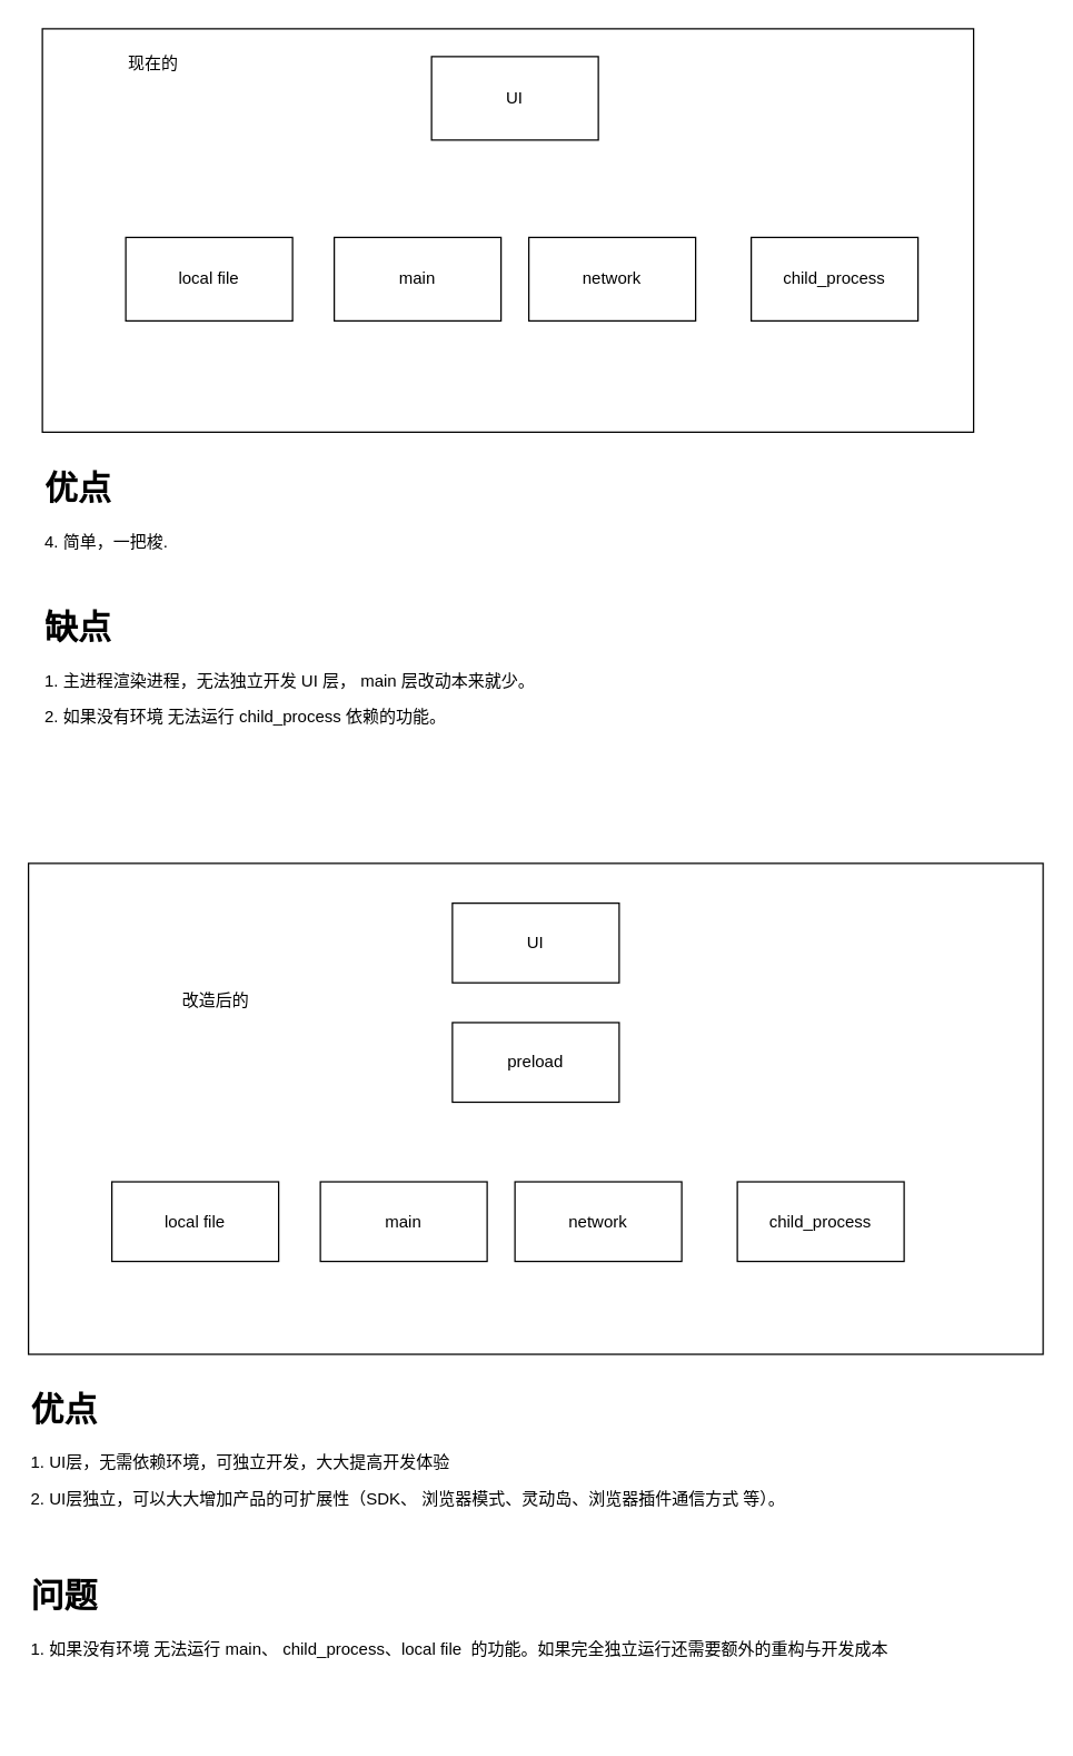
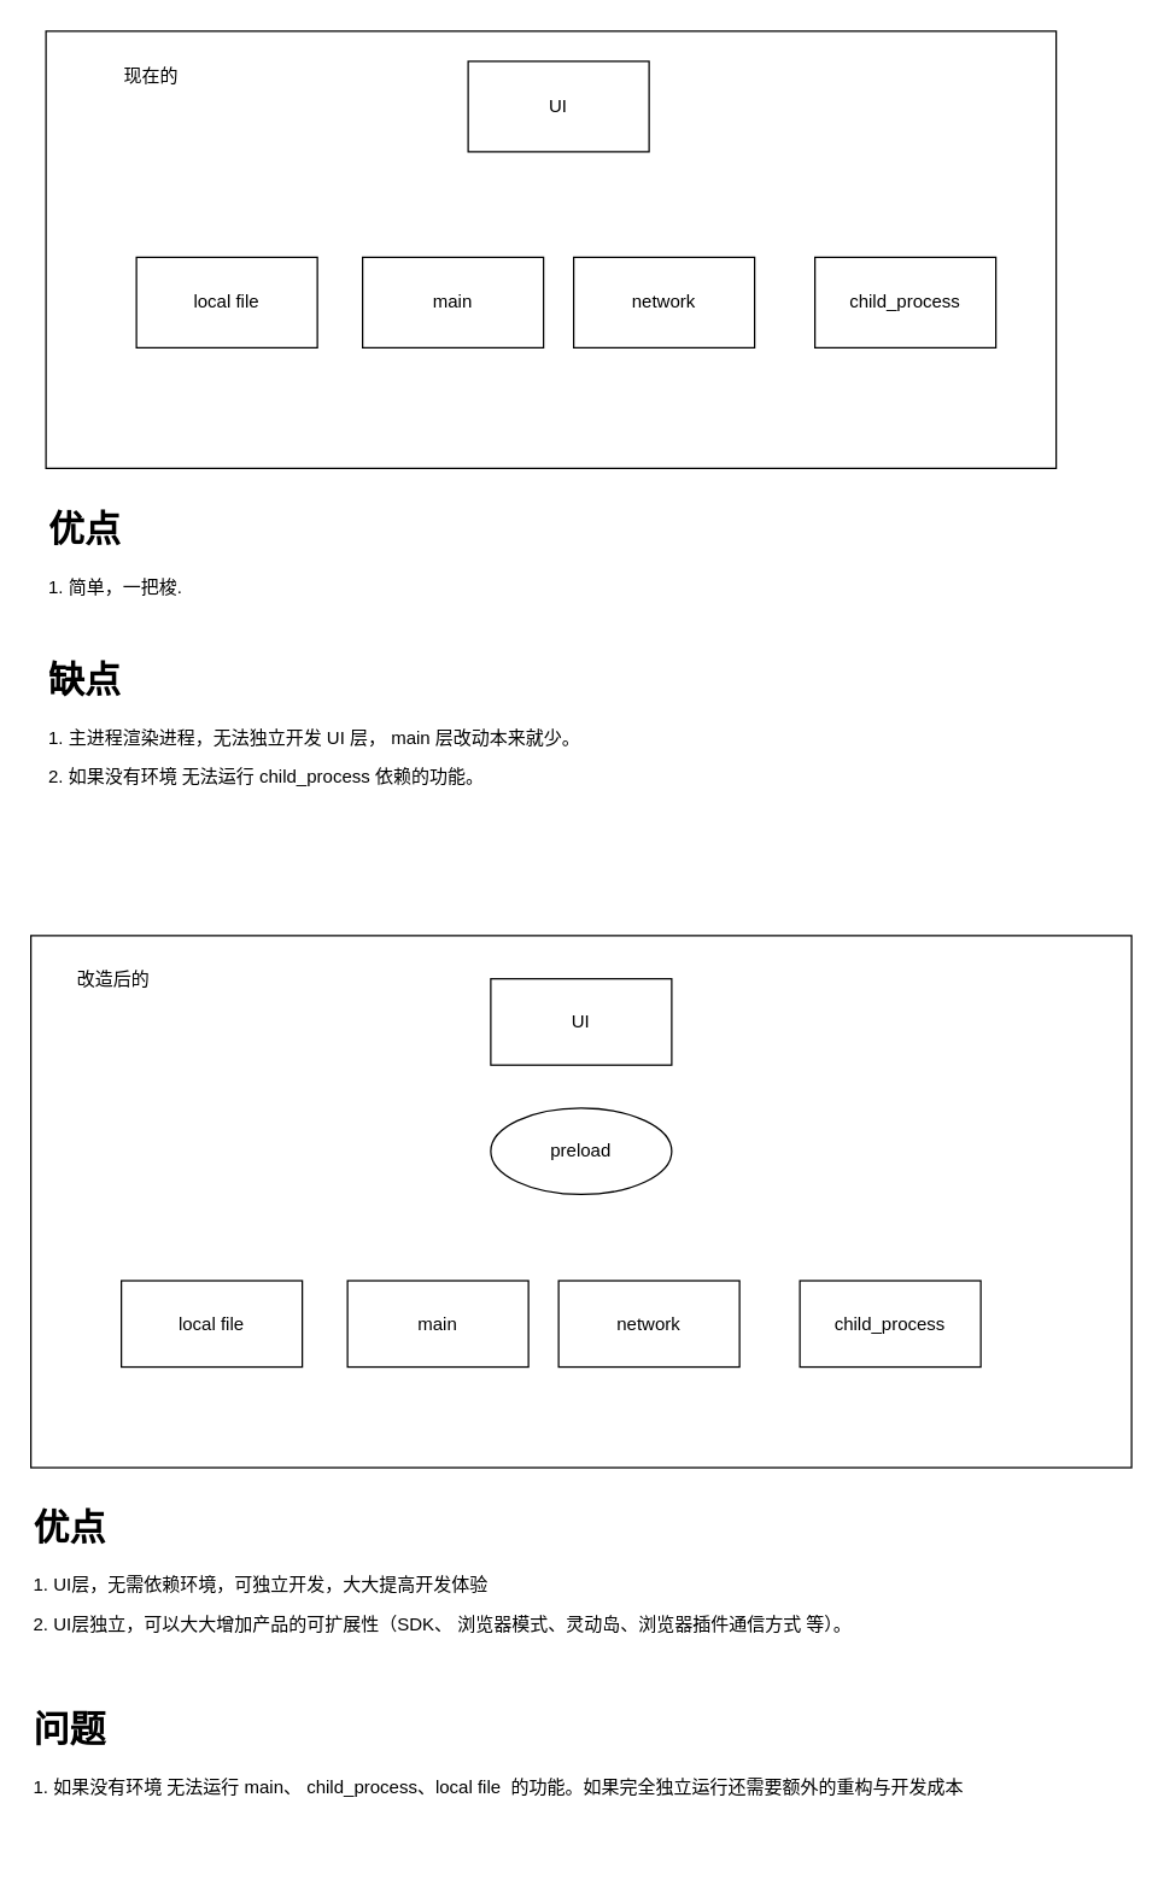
  <mxCell id="0" />
  <mxCell id="1" parent="0" />
  <mxCell id="2" value="" style="group" vertex="1" connectable="0" parent="1"><mxGeometry x="30" y="20" width="700" height="520" as="geometry" /></mxCell>
  <mxCell id="3" value="" style="rounded=0;whiteSpace=wrap;html=1;" vertex="1" parent="2"><mxGeometry width="670" height="290" as="geometry" /></mxCell>
  <mxCell id="4" value="UI" style="rounded=0;whiteSpace=wrap;html=1;" vertex="1" parent="2"><mxGeometry x="280" y="20" width="120" height="60" as="geometry" /></mxCell>
  <mxCell id="5" value="main" style="rounded=0;whiteSpace=wrap;html=1;" vertex="1" parent="2"><mxGeometry x="210" y="150" width="120" height="60" as="geometry" /></mxCell>
  <mxCell id="6" value="local file" style="rounded=0;whiteSpace=wrap;html=1;" vertex="1" parent="2"><mxGeometry x="60" y="150" width="120" height="60" as="geometry" /></mxCell>
  <mxCell id="7" value="network" style="rounded=0;whiteSpace=wrap;html=1;" vertex="1" parent="2"><mxGeometry x="350" y="150" width="120" height="60" as="geometry" /></mxCell>
  <mxCell id="8" value="child_process" style="rounded=0;whiteSpace=wrap;html=1;" vertex="1" parent="2"><mxGeometry x="510" y="150" width="120" height="60" as="geometry" /></mxCell>
- <mxCell id="9" value="现在的" style="text;html=1;align=center;verticalAlign=middle;whiteSpace=wrap;rounded=0;" vertex="1" parent="2"><mxGeometry x="50" y="10" width="60" height="30" as="geometry" /></mxCell>
- <mxCell id="10" value="&lt;h1 style=&quot;margin-top: 0px;&quot;&gt;优点&lt;/h1&gt;&lt;p&gt;4. 简单，一把梭.&lt;/p&gt;" style="text;html=1;whiteSpace=wrap;overflow=hidden;rounded=0;" vertex="1" parent="2"><mxGeometry y="310" width="700" height="80" as="geometry" /></mxCell>
+ <mxCell id="9" value="现在的" style="text;html=1;align=center;verticalAlign=middle;whiteSpace=wrap;rounded=0;" vertex="1" parent="2"><mxGeometry x="40" y="15" width="60" height="30" as="geometry" /></mxCell>
+ <mxCell id="10" value="&lt;h1 style=&quot;margin-top: 0px;&quot;&gt;优点&lt;/h1&gt;&lt;p&gt;1. 简单，一把梭.&lt;/p&gt;" style="text;html=1;whiteSpace=wrap;overflow=hidden;rounded=0;" vertex="1" parent="2"><mxGeometry y="310" width="700" height="80" as="geometry" /></mxCell>
  <mxCell id="11" value="&lt;h1 style=&quot;margin-top: 0px;&quot;&gt;缺点&lt;/h1&gt;&lt;p&gt;1. 主进程渲染进程，无法独立开发 UI 层， main 层改动本来就少。&lt;/p&gt;&lt;p&gt;2. 如果没有环境 无法运行 child_process 依赖的功能。&lt;/p&gt;" style="text;html=1;whiteSpace=wrap;overflow=hidden;rounded=0;" vertex="1" parent="2"><mxGeometry y="410" width="700" height="110" as="geometry" /></mxCell>
  <mxCell id="12" value="" style="group" vertex="1" connectable="0" parent="1"><mxGeometry x="20" y="620" width="730" height="620" as="geometry" /></mxCell>
  <mxCell id="13" value="&lt;span style=&quot;color: rgba(0, 0, 0, 0); font-family: monospace; font-size: 0px; text-align: start; text-wrap-mode: nowrap;&quot;&gt;%3CmxGraphModel%3E%3Croot%3E%3CmxCell%20id%3D%220%22%2F%3E%3CmxCell%20id%3D%221%22%20parent%3D%220%22%2F%3E%3CmxCell%20id%3D%222%22%20value%3D%22main%22%20style%3D%22rounded%3D0%3BwhiteSpace%3Dwrap%3Bhtml%3D1%3B%22%20vertex%3D%221%22%20parent%3D%221%22%3E%3CmxGeometry%20x%3D%2220%22%20y%3D%22160%22%20width%3D%22120%22%20height%3D%2260%22%20as%3D%22geometry%22%2F%3E%3C%2FmxCell%3E%3CmxCell%20id%3D%223%22%20value%3D%22local%20file%22%20style%3D%22rounded%3D0%3BwhiteSpace%3Dwrap%3Bhtml%3D1%3B%22%20vertex%3D%221%22%20parent%3D%221%22%3E%3CmxGeometry%20x%3D%22-130%22%20y%3D%22160%22%20width%3D%22120%22%20height%3D%2260%22%20as%3D%22geometry%22%2F%3E%3C%2FmxCell%3E%3CmxCell%20id%3D%224%22%20value%3D%22network%22%20style%3D%22rounded%3D0%3BwhiteSpace%3Dwrap%3Bhtml%3D1%3B%22%20vertex%3D%221%22%20parent%3D%221%22%3E%3CmxGeometry%20x%3D%22160%22%20y%3D%22160%22%20width%3D%22120%22%20height%3D%2260%22%20as%3D%22geometry%22%2F%3E%3C%2FmxCell%3E%3CmxCell%20id%3D%225%22%20value%3D%22child_process%22%20style%3D%22rounded%3D0%3BwhiteSpace%3Dwrap%3Bhtml%3D1%3B%22%20vertex%3D%221%22%20parent%3D%221%22%3E%3CmxGeometry%20x%3D%22320%22%20y%3D%22160%22%20width%3D%22120%22%20height%3D%2260%22%20as%3D%22geometry%22%2F%3E%3C%2FmxCell%3E%3C%2Froot%3E%3C%2FmxGraphModel%3E&lt;/span&gt;" style="rounded=0;whiteSpace=wrap;html=1;movable=1;resizable=1;rotatable=1;deletable=1;editable=1;locked=0;connectable=1;" vertex="1" parent="12"><mxGeometry width="730" height="352.923" as="geometry" /></mxCell>
  <mxCell id="14" value="UI" style="rounded=0;whiteSpace=wrap;html=1;movable=1;resizable=1;rotatable=1;deletable=1;editable=1;locked=0;connectable=1;" vertex="1" parent="12"><mxGeometry x="305" y="28.615" width="120" height="57.231" as="geometry" /></mxCell>
- <mxCell id="15" value="preload" style="rounded=0;whiteSpace=wrap;html=1;movable=1;resizable=1;rotatable=1;deletable=1;editable=1;locked=0;connectable=1;" vertex="1" parent="12"><mxGeometry x="305" y="114.462" width="120" height="57.231" as="geometry" /></mxCell>
- <mxCell id="16" value="改造后的" style="text;html=1;align=center;verticalAlign=middle;whiteSpace=wrap;rounded=0;movable=1;resizable=1;rotatable=1;deletable=1;editable=1;locked=0;connectable=1;" vertex="1" parent="12"><mxGeometry x="105" y="84.308" width="60" height="28.615" as="geometry" /></mxCell>
+ <mxCell id="15" value="preload" style="ellipse;whiteSpace=wrap;html=1;movable=1;resizable=1;rotatable=1;deletable=1;editable=1;locked=0;connectable=1;" vertex="1" parent="12"><mxGeometry x="305" y="114.462" width="120" height="57.231" as="geometry" /></mxCell>
+ <mxCell id="16" value="改造后的" style="text;html=1;align=center;verticalAlign=middle;whiteSpace=wrap;rounded=0;movable=1;resizable=1;rotatable=1;deletable=1;editable=1;locked=0;connectable=1;" vertex="1" parent="12"><mxGeometry x="25" y="14.308" width="60" height="28.615" as="geometry" /></mxCell>
  <mxCell id="17" value="&lt;h1 style=&quot;margin-top: 0px;&quot;&gt;优点&lt;/h1&gt;&lt;p&gt;1. UI层，无需依赖环境，可独立开发，大大提高开发体验&lt;/p&gt;&lt;p&gt;2. UI层独立，可以大大增加产品的可扩展性（SDK、 浏览器模式、灵动岛、浏览器插件通信方式 等）。&lt;/p&gt;&lt;p&gt;&lt;br&gt;&lt;/p&gt;" style="text;html=1;whiteSpace=wrap;overflow=hidden;rounded=0;" vertex="1" parent="12"><mxGeometry y="372" width="700" height="143.077" as="geometry" /></mxCell>
  <mxCell id="18" value="main" style="rounded=0;whiteSpace=wrap;html=1;movable=1;resizable=1;rotatable=1;deletable=1;editable=1;locked=0;connectable=1;" vertex="1" parent="12"><mxGeometry x="210" y="228.923" width="120" height="57.231" as="geometry" /></mxCell>
  <mxCell id="19" value="local file" style="rounded=0;whiteSpace=wrap;html=1;movable=1;resizable=1;rotatable=1;deletable=1;editable=1;locked=0;connectable=1;" vertex="1" parent="12"><mxGeometry x="60" y="228.923" width="120" height="57.231" as="geometry" /></mxCell>
  <mxCell id="20" value="network" style="rounded=0;whiteSpace=wrap;html=1;movable=1;resizable=1;rotatable=1;deletable=1;editable=1;locked=0;connectable=1;" vertex="1" parent="12"><mxGeometry x="350" y="228.923" width="120" height="57.231" as="geometry" /></mxCell>
  <mxCell id="21" value="child_process" style="rounded=0;whiteSpace=wrap;html=1;movable=1;resizable=1;rotatable=1;deletable=1;editable=1;locked=0;connectable=1;" vertex="1" parent="12"><mxGeometry x="510" y="228.923" width="120" height="57.231" as="geometry" /></mxCell>
  <mxCell id="22" value="&lt;h1 style=&quot;margin-top: 0px;&quot;&gt;问题&lt;/h1&gt;&lt;p&gt;1. 如果没有环境 无法运行 main、 child_process、local file&amp;nbsp; 的功能。如果完全独立运行还需要额外的重构与开发成本&lt;/p&gt;" style="text;html=1;whiteSpace=wrap;overflow=hidden;rounded=0;" vertex="1" parent="12"><mxGeometry y="505.538" width="700" height="114.462" as="geometry" /></mxCell>
